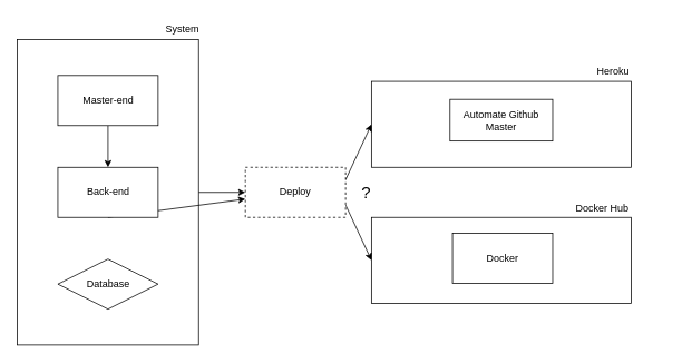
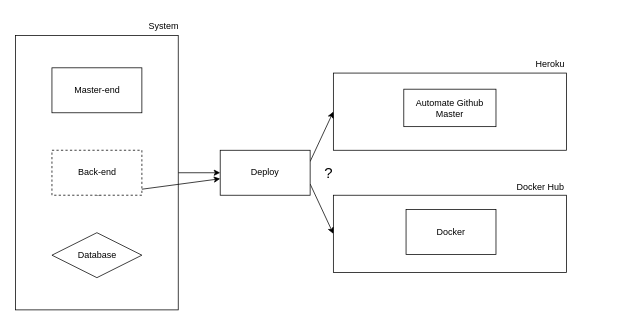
  <mxCell id="0" />
  <mxCell id="1" parent="0" />
  <mxCell id="2" value="" style="rounded=0;whiteSpace=wrap;html=1;" parent="1" vertex="1"><mxGeometry x="444" y="97" width="311" height="103" as="geometry" /></mxCell>
  <mxCell id="3" value="" style="rounded=0;whiteSpace=wrap;html=1;" parent="1" vertex="1"><mxGeometry x="444" y="260" width="311" height="103" as="geometry" /></mxCell>
  <mxCell id="4" style="edgeStyle=none;html=1;exitX=0.5;exitY=0;exitDx=0;exitDy=0;entryX=0;entryY=0.5;entryDx=0;entryDy=0;" parent="1" source="5" target="13" edge="1"><mxGeometry relative="1" as="geometry" /></mxCell>
  <mxCell id="5" value="" style="rounded=0;whiteSpace=wrap;html=1;direction=south;" parent="1" vertex="1"><mxGeometry x="20" y="47" width="217" height="366" as="geometry" /></mxCell>
- <mxCell id="6" style="edgeStyle=none;html=1;exitX=0.5;exitY=1;exitDx=0;exitDy=0;entryX=0.5;entryY=0;entryDx=0;entryDy=0;" parent="1" source="7" target="9" edge="1"><mxGeometry relative="1" as="geometry" /></mxCell>
  <mxCell id="7" value="Master-end" style="rounded=0;whiteSpace=wrap;html=1;" parent="1" vertex="1"><mxGeometry x="68.5" y="90" width="120" height="60" as="geometry" /></mxCell>
  <mxCell id="8" style="edgeStyle=none;html=1;exitX=0.5;exitY=1;exitDx=0;exitDy=0;" parent="1" source="9" target="13" edge="1"><mxGeometry relative="1" as="geometry" /></mxCell>
- <mxCell id="9" value="Back-end" style="rounded=0;whiteSpace=wrap;html=1;" parent="1" vertex="1"><mxGeometry x="68.5" y="200" width="120" height="60" as="geometry" /></mxCell>
+ <mxCell id="9" value="Back-end" style="rounded=0;whiteSpace=wrap;html=1;dashed=1;" parent="1" vertex="1"><mxGeometry x="68.5" y="200" width="120" height="60" as="geometry" /></mxCell>
  <mxCell id="10" value="Database" style="rhombus;whiteSpace=wrap;html=1;" parent="1" vertex="1"><mxGeometry x="68.5" y="310" width="120" height="60" as="geometry" /></mxCell>
  <mxCell id="11" style="edgeStyle=none;html=1;exitX=1;exitY=0.75;exitDx=0;exitDy=0;entryX=0;entryY=0.5;entryDx=0;entryDy=0;" parent="1" source="13" target="3" edge="1"><mxGeometry relative="1" as="geometry" /></mxCell>
  <mxCell id="12" style="edgeStyle=none;html=1;exitX=1;exitY=0.25;exitDx=0;exitDy=0;entryX=0;entryY=0.5;entryDx=0;entryDy=0;" parent="1" source="13" target="2" edge="1"><mxGeometry relative="1" as="geometry" /></mxCell>
- <mxCell id="13" value="Deploy" style="rounded=0;whiteSpace=wrap;html=1;dashed=1;" parent="1" vertex="1"><mxGeometry x="293" y="200" width="120" height="60" as="geometry" /></mxCell>
+ <mxCell id="13" value="Deploy" style="rounded=0;whiteSpace=wrap;html=1;" parent="1" vertex="1"><mxGeometry x="293" y="200" width="120" height="60" as="geometry" /></mxCell>
  <mxCell id="14" value="Automate Github Master" style="rounded=0;whiteSpace=wrap;html=1;" parent="1" vertex="1"><mxGeometry x="538" y="118.5" width="123" height="50" as="geometry" /></mxCell>
  <mxCell id="15" value="Docker" style="rounded=0;whiteSpace=wrap;html=1;" parent="1" vertex="1"><mxGeometry x="541" y="279" width="120" height="60" as="geometry" /></mxCell>
  <mxCell id="16" value="Docker Hub" style="text;html=1;strokeColor=none;fillColor=none;align=center;verticalAlign=middle;whiteSpace=wrap;rounded=0;" parent="1" vertex="1"><mxGeometry x="648" y="235" width="145" height="30" as="geometry" /></mxCell>
  <mxCell id="17" value="Heroku" style="text;html=1;strokeColor=none;fillColor=none;align=center;verticalAlign=middle;whiteSpace=wrap;rounded=0;" parent="1" vertex="1"><mxGeometry x="661" y="71" width="145" height="30" as="geometry" /></mxCell>
  <mxCell id="18" value="&lt;font style=&quot;font-size: 20px&quot;&gt;?&lt;/font&gt;" style="text;html=1;strokeColor=none;fillColor=none;align=center;verticalAlign=middle;whiteSpace=wrap;rounded=0;" parent="1" vertex="1"><mxGeometry x="417" y="215" width="42" height="30" as="geometry" /></mxCell>
  <mxCell id="19" value="&lt;font style=&quot;font-size: 12px&quot;&gt;System&lt;/font&gt;" style="text;html=1;strokeColor=none;fillColor=none;align=center;verticalAlign=middle;whiteSpace=wrap;rounded=0;" parent="1" vertex="1"><mxGeometry x="197" y="20" width="42" height="30" as="geometry" /></mxCell>
